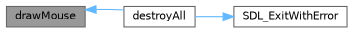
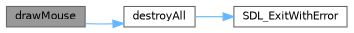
  digraph {
    rankdir=LR
    node [color=grey40 fillcolor=white fontname=Helvetica fontsize=10 shape=box style=filled]
    edge [color=steelblue1 fontname=Helvetica fontsize=10 labelfontname=Helvetica labelfontsize=10 style=solid]
    n1 [color=gray40 fillcolor=grey60 fontcolor=black height=0.2 label=drawMouse width=0.4]
    n2 [height=0.2 label=destroyAll width=0.4]
    n3 [height=0.2 label=SDL_ExitWithError width=0.4]
-   n2 -> n1
+   n1 -> n2
    n2 -> n3
  }
